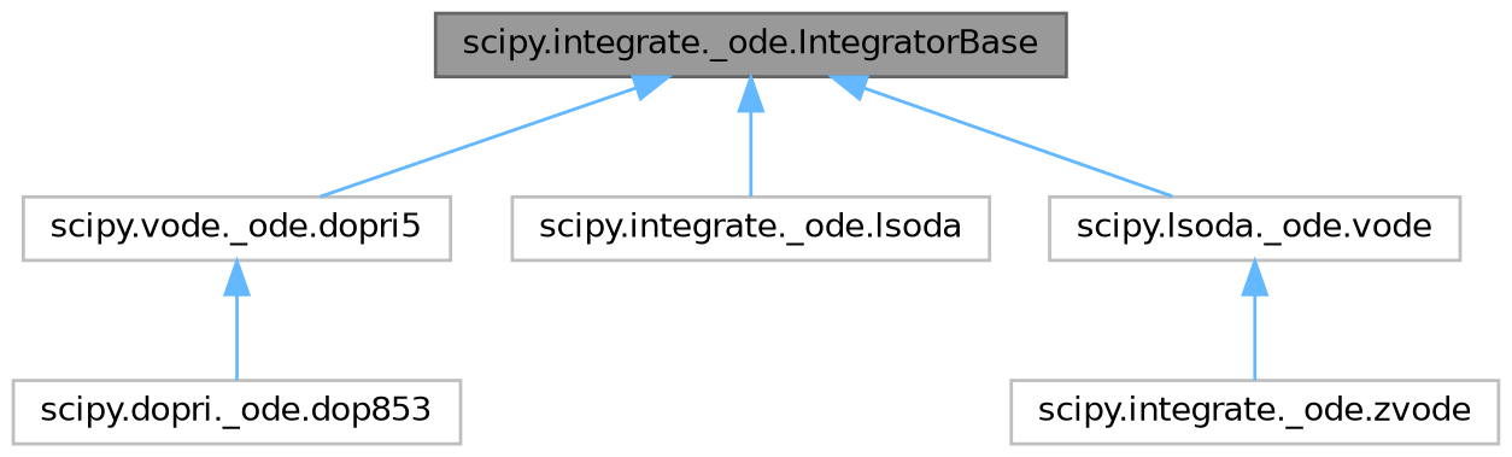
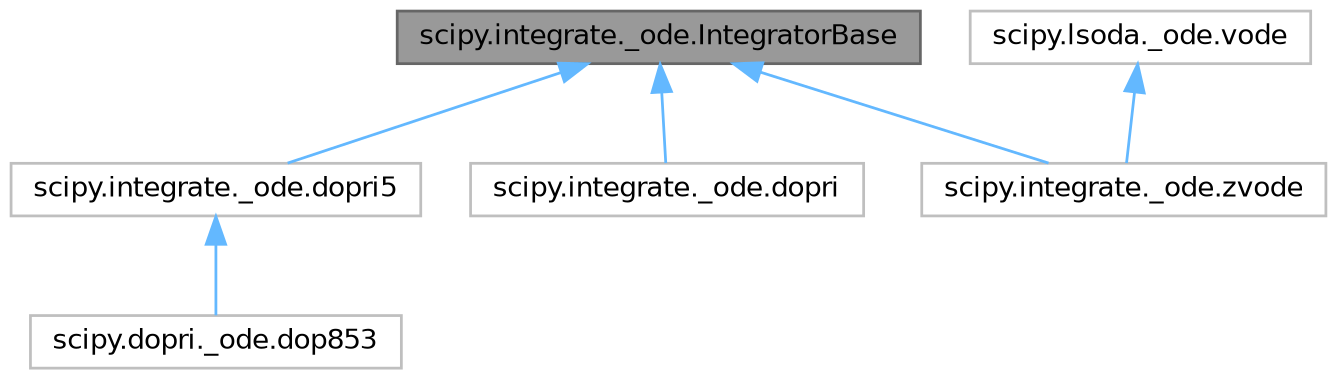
  digraph {
    node [color=grey75 fillcolor=white fontname=Helvetica fontsize=10 shape=box style=filled]
    edge [color=steelblue1 dir=back fontname=Helvetica fontsize=10 labelfontname=Helvetica labelfontsize=10 style=solid]
    n1 [color=gray40 fillcolor=grey60 fontcolor=black height=0.2 label="scipy.integrate._ode.IntegratorBase" width=0.4]
-   n2 [height=0.2 label="scipy.vode._ode.dopri5" width=0.4]
-   n3 [height=0.2 label="scipy.integrate._ode.lsoda" width=0.4]
+   n2 [height=0.2 label="scipy.integrate._ode.dopri5" width=0.4]
+   n3 [height=0.2 label="scipy.integrate._ode.dopri" width=0.4]
    n4 [height=0.2 label="scipy.lsoda._ode.vode" width=0.4]
    n5 [height=0.2 label="scipy.dopri._ode.dop853" width=0.4]
    n6 [height=0.2 label="scipy.integrate._ode.zvode" width=0.4]
    n1 -> n2
    n1 -> n3
-   n1 -> n4
+   n1 -> n6
    n2 -> n5
    n4 -> n6
  }
